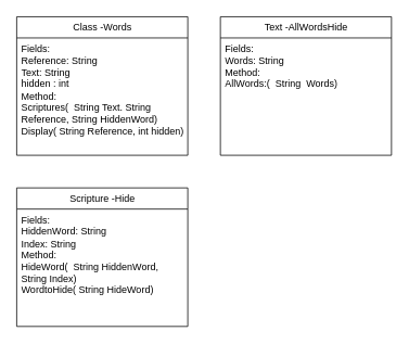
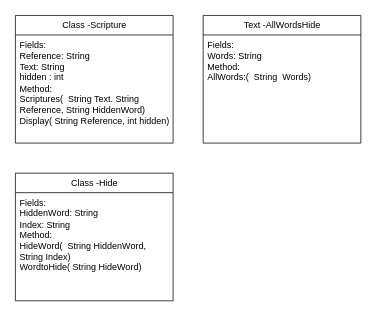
  <mxCell id="0" />
  <mxCell id="1" parent="0" />
- <mxCell id="2" value="Class -Words" style="swimlane;fontStyle=0;childLayout=stackLayout;horizontal=1;startSize=26;fillColor=none;horizontalStack=0;resizeParent=1;resizeParentMax=0;resizeLast=0;collapsible=1;marginBottom=0;html=1;" vertex="1" parent="1"><mxGeometry x="20" y="20" width="210" height="170" as="geometry" /></mxCell>
+ <mxCell id="2" value="Class -Scripture" style="swimlane;fontStyle=0;childLayout=stackLayout;horizontal=1;startSize=26;fillColor=none;horizontalStack=0;resizeParent=1;resizeParentMax=0;resizeLast=0;collapsible=1;marginBottom=0;html=1;" vertex="1" parent="1"><mxGeometry x="20" y="20" width="210" height="170" as="geometry" /></mxCell>
  <mxCell id="3" value="Fields: &lt;br&gt;Reference: String&lt;br&gt;Text: String&lt;br&gt;hidden : int&lt;br&gt;Method:&lt;br&gt;Scriptures(&amp;nbsp; String Text. String Reference, String HiddenWord)&lt;br&gt;Display( String Reference, int hidden)" style="text;strokeColor=none;fillColor=none;align=left;verticalAlign=top;spacingLeft=4;spacingRight=4;overflow=hidden;rotatable=0;points=[[0,0.5],[1,0.5]];portConstraint=eastwest;whiteSpace=wrap;html=1;" vertex="1" parent="2"><mxGeometry y="26" width="210" height="144" as="geometry" /></mxCell>
- <mxCell id="4" value="Scripture -Hide" style="swimlane;fontStyle=0;childLayout=stackLayout;horizontal=1;startSize=26;fillColor=none;horizontalStack=0;resizeParent=1;resizeParentMax=0;resizeLast=0;collapsible=1;marginBottom=0;html=1;" vertex="1" parent="1"><mxGeometry x="20" y="230" width="210" height="170" as="geometry" /></mxCell>
+ <mxCell id="4" value="Class -Hide" style="swimlane;fontStyle=0;childLayout=stackLayout;horizontal=1;startSize=26;fillColor=none;horizontalStack=0;resizeParent=1;resizeParentMax=0;resizeLast=0;collapsible=1;marginBottom=0;html=1;" vertex="1" parent="1"><mxGeometry x="20" y="230" width="210" height="170" as="geometry" /></mxCell>
  <mxCell id="5" value="Fields: &lt;br&gt;HiddenWord: String&lt;br&gt;Index: String&lt;br&gt;Method:&lt;br&gt;HideWord(&amp;nbsp; String HiddenWord, String Index)&lt;br&gt;WordtoHide( String HideWord)" style="text;strokeColor=none;fillColor=none;align=left;verticalAlign=top;spacingLeft=4;spacingRight=4;overflow=hidden;rotatable=0;points=[[0,0.5],[1,0.5]];portConstraint=eastwest;whiteSpace=wrap;html=1;" vertex="1" parent="4"><mxGeometry y="26" width="210" height="144" as="geometry" /></mxCell>
  <mxCell id="6" value="Text -AllWordsHide" style="swimlane;fontStyle=0;childLayout=stackLayout;horizontal=1;startSize=26;fillColor=none;horizontalStack=0;resizeParent=1;resizeParentMax=0;resizeLast=0;collapsible=1;marginBottom=0;html=1;" vertex="1" parent="1"><mxGeometry x="270" y="20" width="210" height="170" as="geometry" /></mxCell>
  <mxCell id="7" value="Fields: &lt;br&gt;Words: String&lt;br&gt;Method:&lt;br&gt;AllWords:(&amp;nbsp; String&amp;nbsp; Words)" style="text;strokeColor=none;fillColor=none;align=left;verticalAlign=top;spacingLeft=4;spacingRight=4;overflow=hidden;rotatable=0;points=[[0,0.5],[1,0.5]];portConstraint=eastwest;whiteSpace=wrap;html=1;" vertex="1" parent="6"><mxGeometry y="26" width="210" height="144" as="geometry" /></mxCell>
